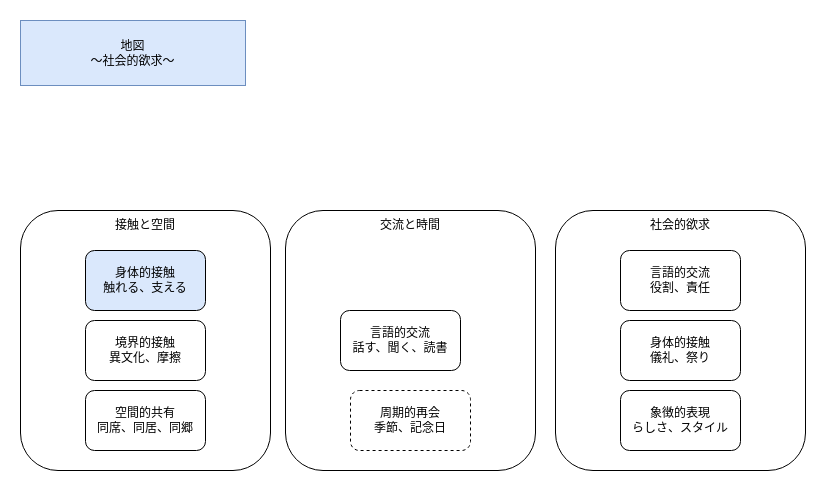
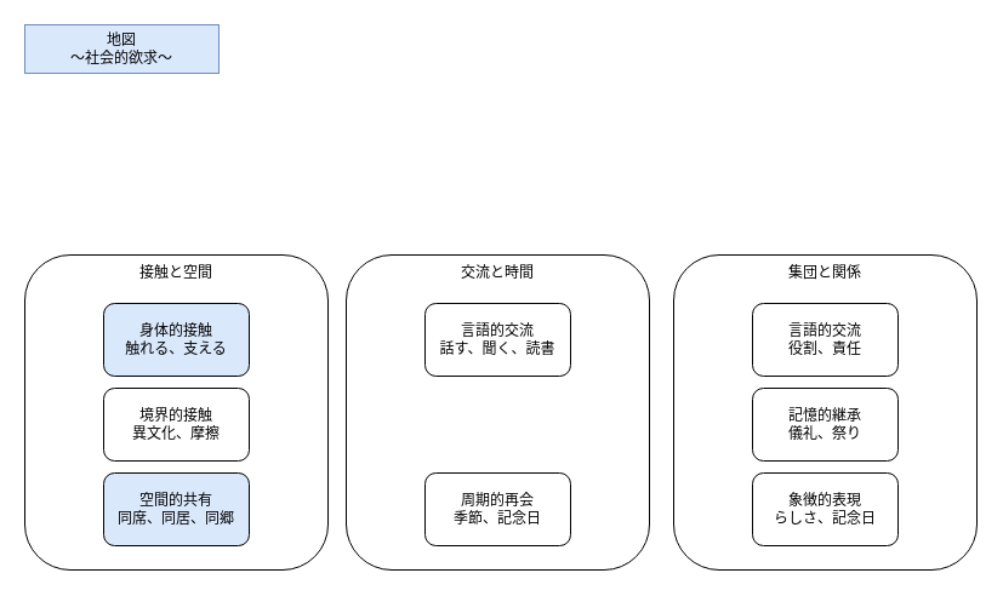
  <mxCell id="0" />
  <mxCell id="1" parent="0" />
  <mxCell id="2" value="" style="rounded=1;whiteSpace=wrap;html=1;" vertex="1" parent="1"><mxGeometry x="555" y="210" width="250" height="260" as="geometry" /></mxCell>
  <mxCell id="3" value="" style="rounded=1;whiteSpace=wrap;html=1;" vertex="1" parent="1"><mxGeometry x="285" y="210" width="250" height="260" as="geometry" /></mxCell>
  <mxCell id="4" value="" style="rounded=1;whiteSpace=wrap;html=1;" vertex="1" parent="1"><mxGeometry x="20" y="210" width="250" height="260" as="geometry" /></mxCell>
- <mxCell id="5" value="地図&lt;div&gt;～社会的欲求～&lt;/div&gt;" style="text;html=1;align=center;verticalAlign=middle;whiteSpace=wrap;rounded=0;fillColor=#dae8fc;strokeColor=#6c8ebf;" parent="1" vertex="1"><mxGeometry x="20" y="20" width="225" height="65" as="geometry" /></mxCell>
+ <mxCell id="5" value="地図&lt;div&gt;～社会的欲求～&lt;/div&gt;" style="text;html=1;align=center;verticalAlign=middle;whiteSpace=wrap;rounded=0;fillColor=#dae8fc;strokeColor=#6c8ebf;" parent="1" vertex="1"><mxGeometry x="20" y="20" width="160" height="40" as="geometry" /></mxCell>
  <mxCell id="6" value="身体的接触&lt;div&gt;触れる、支える&lt;/div&gt;" style="rounded=1;whiteSpace=wrap;html=1;fillColor=#dae8fc;" vertex="1" parent="1"><mxGeometry x="85" y="250" width="120" height="60" as="geometry" /></mxCell>
- <mxCell id="7" value="言語的交流&lt;div&gt;話す、聞く、読書&lt;/div&gt;" style="rounded=1;whiteSpace=wrap;html=1;" vertex="1" parent="1"><mxGeometry x="340" y="310" width="120" height="60" as="geometry" /></mxCell>
- <mxCell id="8" value="空間的共有&lt;div&gt;同席、同居、同郷&lt;/div&gt;" style="rounded=1;whiteSpace=wrap;html=1;" vertex="1" parent="1"><mxGeometry x="85" y="390" width="120" height="60" as="geometry" /></mxCell>
+ <mxCell id="7" value="言語的交流&lt;div&gt;話す、聞く、読書&lt;/div&gt;" style="rounded=1;whiteSpace=wrap;html=1;" vertex="1" parent="1"><mxGeometry x="350" y="250" width="120" height="60" as="geometry" /></mxCell>
+ <mxCell id="8" value="空間的共有&lt;div&gt;同席、同居、同郷&lt;/div&gt;" style="rounded=1;whiteSpace=wrap;html=1;fillColor=#dae8fc;" vertex="1" parent="1"><mxGeometry x="85" y="390" width="120" height="60" as="geometry" /></mxCell>
  <mxCell id="9" value="言語的交流&lt;div&gt;役割、責任&lt;/div&gt;" style="rounded=1;whiteSpace=wrap;html=1;" vertex="1" parent="1"><mxGeometry x="620" y="250" width="120" height="60" as="geometry" /></mxCell>
- <mxCell id="10" value="身体的接触&lt;div&gt;儀礼、祭り&lt;/div&gt;" style="rounded=1;whiteSpace=wrap;html=1;" vertex="1" parent="1"><mxGeometry x="620" y="320" width="120" height="60" as="geometry" /></mxCell>
- <mxCell id="11" value="象徴的表現&lt;div&gt;らしさ、スタイル&lt;/div&gt;" style="rounded=1;whiteSpace=wrap;html=1;" vertex="1" parent="1"><mxGeometry x="620" y="390" width="120" height="60" as="geometry" /></mxCell>
+ <mxCell id="10" value="記憶的継承&lt;div&gt;儀礼、祭り&lt;/div&gt;" style="rounded=1;whiteSpace=wrap;html=1;" vertex="1" parent="1"><mxGeometry x="620" y="320" width="120" height="60" as="geometry" /></mxCell>
+ <mxCell id="11" value="象徴的表現&lt;div&gt;らしさ、記念日&lt;/div&gt;" style="rounded=1;whiteSpace=wrap;html=1;" vertex="1" parent="1"><mxGeometry x="620" y="390" width="120" height="60" as="geometry" /></mxCell>
  <mxCell id="12" value="境界的接触&lt;div&gt;異文化、摩擦&lt;/div&gt;" style="rounded=1;whiteSpace=wrap;html=1;" vertex="1" parent="1"><mxGeometry x="85" y="320" width="120" height="60" as="geometry" /></mxCell>
- <mxCell id="13" value="周期的再会&lt;div&gt;季節、記念日&lt;/div&gt;" style="rounded=1;whiteSpace=wrap;html=1;dashed=1;" vertex="1" parent="1"><mxGeometry x="350" y="390" width="120" height="60" as="geometry" /></mxCell>
+ <mxCell id="13" value="周期的再会&lt;div&gt;季節、記念日&lt;/div&gt;" style="rounded=1;whiteSpace=wrap;html=1;" vertex="1" parent="1"><mxGeometry x="350" y="390" width="120" height="60" as="geometry" /></mxCell>
  <mxCell id="14" value="接触と空間" style="text;html=1;align=center;verticalAlign=middle;whiteSpace=wrap;rounded=0;" vertex="1" parent="1"><mxGeometry x="90" y="210" width="110" height="30" as="geometry" /></mxCell>
  <mxCell id="15" value="交流と時間" style="text;html=1;align=center;verticalAlign=middle;whiteSpace=wrap;rounded=0;" vertex="1" parent="1"><mxGeometry x="355" y="210" width="110" height="30" as="geometry" /></mxCell>
- <mxCell id="16" value="社会的欲求" style="text;html=1;align=center;verticalAlign=middle;whiteSpace=wrap;rounded=0;" vertex="1" parent="1"><mxGeometry x="625" y="210" width="110" height="30" as="geometry" /></mxCell>
+ <mxCell id="16" value="集団と関係" style="text;html=1;align=center;verticalAlign=middle;whiteSpace=wrap;rounded=0;" vertex="1" parent="1"><mxGeometry x="625" y="210" width="110" height="30" as="geometry" /></mxCell>
